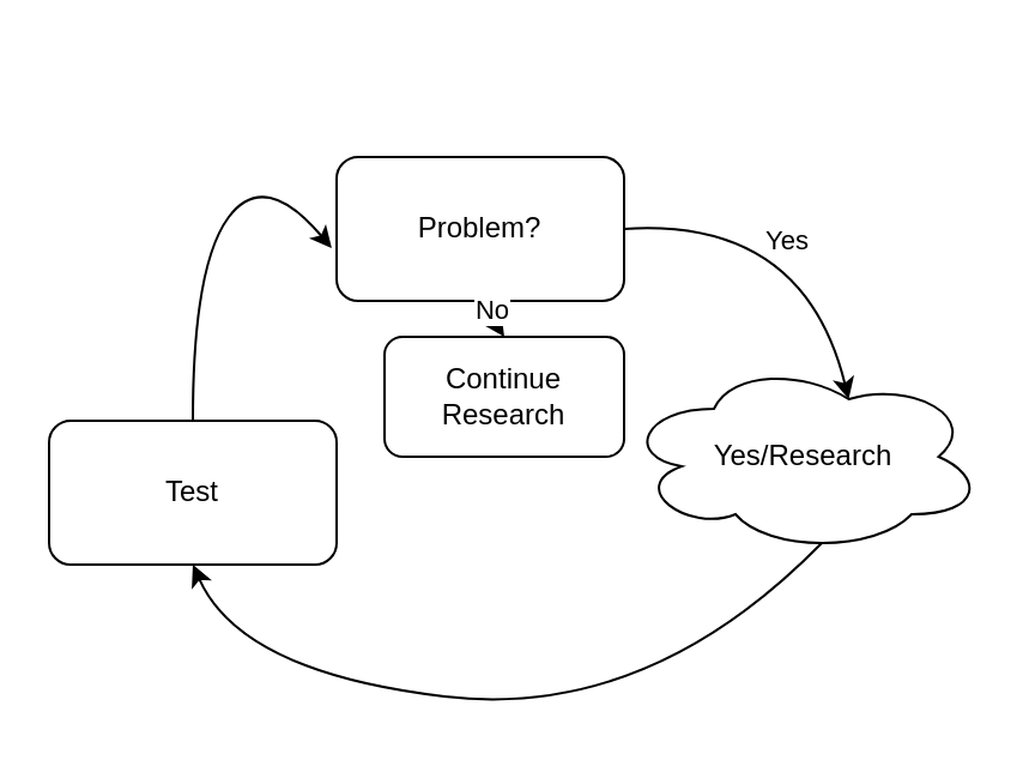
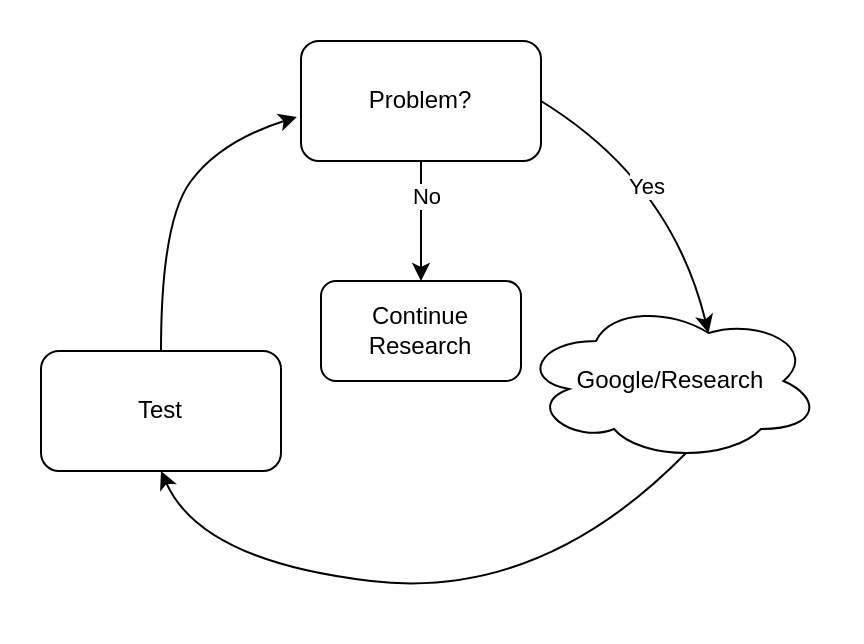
  <mxCell id="0" />
  <mxCell id="1" parent="0" />
- <mxCell id="2" value="Problem?" style="rounded=1;whiteSpace=wrap;html=1;" vertex="1" parent="1"><mxGeometry x="140" y="65" width="120" height="60" as="geometry" /></mxCell>
- <mxCell id="3" value="Yes/Research" style="ellipse;shape=cloud;whiteSpace=wrap;html=1;" vertex="1" parent="1"><mxGeometry x="260" y="150" width="150" height="80" as="geometry" /></mxCell>
+ <mxCell id="2" value="Problem?" style="rounded=1;whiteSpace=wrap;html=1;" vertex="1" parent="1"><mxGeometry x="150" y="20" width="120" height="60" as="geometry" /></mxCell>
+ <mxCell id="3" value="Google/Research" style="ellipse;shape=cloud;whiteSpace=wrap;html=1;" vertex="1" parent="1"><mxGeometry x="260" y="150" width="150" height="80" as="geometry" /></mxCell>
  <mxCell id="4" value="Test" style="rounded=1;whiteSpace=wrap;html=1;" vertex="1" parent="1"><mxGeometry x="20" y="175" width="120" height="60" as="geometry" /></mxCell>
  <mxCell id="5" value="" style="curved=1;endArrow=classic;html=1;entryX=0.5;entryY=1;entryDx=0;entryDy=0;exitX=0.55;exitY=0.95;exitDx=0;exitDy=0;exitPerimeter=0;" edge="1" parent="1" source="3" target="4"><mxGeometry width="50" height="50" relative="1" as="geometry"><mxPoint x="200" y="330" as="sourcePoint" /><mxPoint x="250" y="280" as="targetPoint" /><Array as="points"><mxPoint x="270" y="300" /><mxPoint x="100" y="280" /></Array></mxGeometry></mxCell>
  <mxCell id="6" value="" style="curved=1;endArrow=classic;html=1;entryX=-0.017;entryY=0.633;entryDx=0;entryDy=0;entryPerimeter=0;exitX=0.5;exitY=0;exitDx=0;exitDy=0;" edge="1" parent="1" source="4" target="2"><mxGeometry width="50" height="50" relative="1" as="geometry"><mxPoint x="200" y="330" as="sourcePoint" /><mxPoint x="250" y="280" as="targetPoint" /><Array as="points"><mxPoint x="80" y="110" /><mxPoint x="110" y="70" /></Array></mxGeometry></mxCell>
  <mxCell id="7" value="" style="curved=1;endArrow=classic;html=1;entryX=0.625;entryY=0.2;entryDx=0;entryDy=0;entryPerimeter=0;exitX=1;exitY=0.5;exitDx=0;exitDy=0;" edge="1" parent="1" source="2" target="3"><mxGeometry width="50" height="50" relative="1" as="geometry"><mxPoint x="200" y="330" as="sourcePoint" /><mxPoint x="250" y="280" as="targetPoint" /><Array as="points"><mxPoint x="335" y="90" /></Array></mxGeometry></mxCell>
  <mxCell id="8" value="Yes" style="edgeLabel;html=1;align=center;verticalAlign=middle;resizable=0;points=[];" vertex="1" connectable="0" parent="7"><mxGeometry x="-0.142" y="-9" relative="1" as="geometry"><mxPoint x="1" as="offset" /></mxGeometry></mxCell>
  <mxCell id="9" value="" style="endArrow=classic;html=1;exitX=0.5;exitY=1;exitDx=0;exitDy=0;entryX=0.5;entryY=0;entryDx=0;entryDy=0;" edge="1" parent="1" source="2" target="11"><mxGeometry width="50" height="50" relative="1" as="geometry"><mxPoint x="200" y="330" as="sourcePoint" /><mxPoint x="210" y="140" as="targetPoint" /></mxGeometry></mxCell>
  <mxCell id="10" value="No" style="edgeLabel;html=1;align=center;verticalAlign=middle;resizable=0;points=[];" vertex="1" connectable="0" parent="9"><mxGeometry x="-0.433" y="2" relative="1" as="geometry"><mxPoint as="offset" /></mxGeometry></mxCell>
  <mxCell id="11" value="Continue Research" style="rounded=1;whiteSpace=wrap;html=1;" vertex="1" parent="1"><mxGeometry x="160" y="140" width="100" height="50" as="geometry" /></mxCell>
